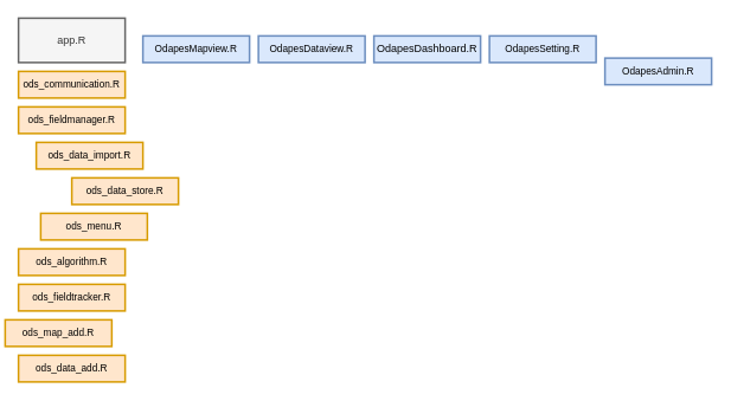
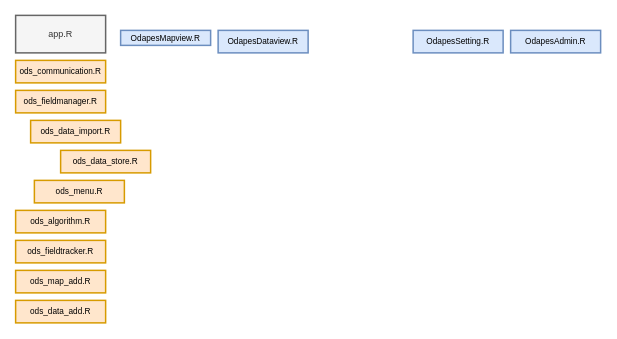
  <mxCell id="0" />
  <mxCell id="1" parent="0" />
  <mxCell id="2" value="app.R" style="text;html=1;strokeColor=#666666;fillColor=#f5f5f5;align=center;verticalAlign=middle;whiteSpace=wrap;rounded=0;strokeWidth=2;fontColor=#333333;" vertex="1" parent="1"><mxGeometry x="20" y="20" width="120" height="50" as="geometry" /></mxCell>
  <mxCell id="3" value="&lt;font style=&quot;font-size: 11px;&quot;&gt;OdapesDataview.R&lt;/font&gt;" style="text;html=1;strokeColor=#6c8ebf;fillColor=#dae8fc;align=center;verticalAlign=middle;whiteSpace=wrap;rounded=0;strokeWidth=2;" vertex="1" parent="1"><mxGeometry x="290" y="40" width="120" height="30" as="geometry" /></mxCell>
- <mxCell id="4" value="&lt;font style=&quot;font-size: 11px;&quot;&gt;OdapesMapview.R&lt;/font&gt;" style="text;html=1;strokeColor=#6c8ebf;fillColor=#dae8fc;align=center;verticalAlign=middle;whiteSpace=wrap;rounded=0;strokeWidth=2;" vertex="1" parent="1"><mxGeometry x="160" y="40" width="120" height="30" as="geometry" /></mxCell>
+ <mxCell id="4" value="&lt;font style=&quot;font-size: 11px;&quot;&gt;OdapesMapview.R&lt;/font&gt;" style="text;html=1;strokeColor=#6c8ebf;fillColor=#dae8fc;align=center;verticalAlign=middle;whiteSpace=wrap;rounded=0;strokeWidth=2;" vertex="1" parent="1"><mxGeometry x="160" y="40" width="120" height="20" as="geometry" /></mxCell>
  <mxCell id="5" value="&lt;font style=&quot;font-size: 11px;&quot;&gt;OdapesSetting.R&lt;/font&gt;" style="text;html=1;strokeColor=#6c8ebf;fillColor=#dae8fc;align=center;verticalAlign=middle;whiteSpace=wrap;rounded=0;strokeWidth=2;" vertex="1" parent="1"><mxGeometry x="550" y="40" width="120" height="30" as="geometry" /></mxCell>
- <mxCell id="6" value="OdapesDashboard.R" style="text;html=1;strokeColor=#6c8ebf;fillColor=#dae8fc;align=center;verticalAlign=middle;whiteSpace=wrap;rounded=0;strokeWidth=2;" vertex="1" parent="1"><mxGeometry x="420" y="40" width="120" height="30" as="geometry" /></mxCell>
- <mxCell id="7" value="&lt;font style=&quot;font-size: 11px;&quot;&gt;OdapesAdmin.R&lt;/font&gt;" style="text;html=1;strokeColor=#6c8ebf;fillColor=#dae8fc;align=center;verticalAlign=middle;whiteSpace=wrap;rounded=0;strokeWidth=2;" vertex="1" parent="1"><mxGeometry x="680" y="65" width="120" height="30" as="geometry" /></mxCell>
+ <mxCell id="7" value="&lt;font style=&quot;font-size: 11px;&quot;&gt;OdapesAdmin.R&lt;/font&gt;" style="text;html=1;strokeColor=#6c8ebf;fillColor=#dae8fc;align=center;verticalAlign=middle;whiteSpace=wrap;rounded=0;strokeWidth=2;" vertex="1" parent="1"><mxGeometry x="680" y="40" width="120" height="30" as="geometry" /></mxCell>
  <mxCell id="8" value="&lt;font style=&quot;font-size: 11px;&quot;&gt;ods_fieldmanager.R&lt;/font&gt;" style="text;html=1;strokeColor=#d79b00;fillColor=#ffe6cc;align=center;verticalAlign=middle;whiteSpace=wrap;rounded=0;strokeWidth=2;" vertex="1" parent="1"><mxGeometry x="20" y="120" width="120" height="30" as="geometry" /></mxCell>
  <mxCell id="9" value="&lt;font style=&quot;font-size: 11px;&quot;&gt;ods_communication.R&lt;/font&gt;" style="text;html=1;strokeColor=#d79b00;fillColor=#ffe6cc;align=center;verticalAlign=middle;whiteSpace=wrap;rounded=0;strokeWidth=2;" vertex="1" parent="1"><mxGeometry x="20" y="80" width="120" height="30" as="geometry" /></mxCell>
  <mxCell id="10" value="&lt;font style=&quot;font-size: 11px;&quot;&gt;ods_data_import.R&lt;/font&gt;" style="text;html=1;strokeColor=#d79b00;fillColor=#ffe6cc;align=center;verticalAlign=middle;whiteSpace=wrap;rounded=0;strokeWidth=2;" vertex="1" parent="1"><mxGeometry x="40" y="160" width="120" height="30" as="geometry" /></mxCell>
  <mxCell id="11" value="&lt;font style=&quot;font-size: 11px;&quot;&gt;ods_data_store.R&lt;/font&gt;" style="text;html=1;strokeColor=#d79b00;fillColor=#ffe6cc;align=center;verticalAlign=middle;whiteSpace=wrap;rounded=0;strokeWidth=2;" vertex="1" parent="1"><mxGeometry x="80" y="200" width="120" height="30" as="geometry" /></mxCell>
  <mxCell id="12" value="&lt;font style=&quot;font-size: 11px;&quot;&gt;ods_menu.R&lt;/font&gt;" style="text;html=1;strokeColor=#d79b00;fillColor=#ffe6cc;align=center;verticalAlign=middle;whiteSpace=wrap;rounded=0;strokeWidth=2;" vertex="1" parent="1"><mxGeometry x="45" y="240" width="120" height="30" as="geometry" /></mxCell>
  <mxCell id="13" value="&lt;font style=&quot;font-size: 11px;&quot;&gt;ods_algorithm.R&lt;/font&gt;" style="text;html=1;strokeColor=#d79b00;fillColor=#ffe6cc;align=center;verticalAlign=middle;whiteSpace=wrap;rounded=0;strokeWidth=2;" vertex="1" parent="1"><mxGeometry x="20" y="280" width="120" height="30" as="geometry" /></mxCell>
  <mxCell id="14" value="&lt;font style=&quot;font-size: 11px;&quot;&gt;ods_fieldtracker.R&lt;/font&gt;" style="text;html=1;strokeColor=#d79b00;fillColor=#ffe6cc;align=center;verticalAlign=middle;whiteSpace=wrap;rounded=0;strokeWidth=2;" vertex="1" parent="1"><mxGeometry x="20" y="320" width="120" height="30" as="geometry" /></mxCell>
- <mxCell id="15" value="&lt;font style=&quot;font-size: 11px;&quot;&gt;ods_map_add.R&lt;/font&gt;" style="text;html=1;strokeColor=#d79b00;fillColor=#ffe6cc;align=center;verticalAlign=middle;whiteSpace=wrap;rounded=0;strokeWidth=2;" vertex="1" parent="1"><mxGeometry x="5" y="360" width="120" height="30" as="geometry" /></mxCell>
+ <mxCell id="15" value="&lt;font style=&quot;font-size: 11px;&quot;&gt;ods_map_add.R&lt;/font&gt;" style="text;html=1;strokeColor=#d79b00;fillColor=#ffe6cc;align=center;verticalAlign=middle;whiteSpace=wrap;rounded=0;strokeWidth=2;" vertex="1" parent="1"><mxGeometry x="20" y="360" width="120" height="30" as="geometry" /></mxCell>
  <mxCell id="16" value="&lt;font style=&quot;font-size: 11px;&quot;&gt;ods_data_add.R&lt;/font&gt;" style="text;html=1;strokeColor=#d79b00;fillColor=#ffe6cc;align=center;verticalAlign=middle;whiteSpace=wrap;rounded=0;strokeWidth=2;" vertex="1" parent="1"><mxGeometry x="20" y="400" width="120" height="30" as="geometry" /></mxCell>
